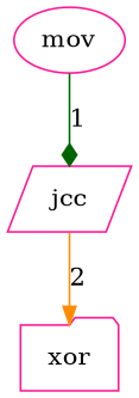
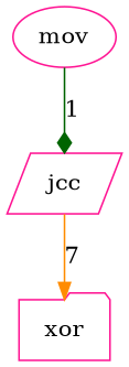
  digraph {
    node [color=deeppink]
    n1 [getid=A label=jcc root=true shape=parallelogram]
    n2 [getid=B label=xor shape=folder]
    n3 [getid=C label=mov shape=ellipse]
-   n1 -> n2 [arrowhead=normal childnumber=2 color=darkorange label=2]
+   n1 -> n2 [arrowhead=normal childnumber=2 color=darkorange label=7]
    n3 -> n1 [arrowhead=diamond childnumber=1 color=darkgreen label=1]
  }
